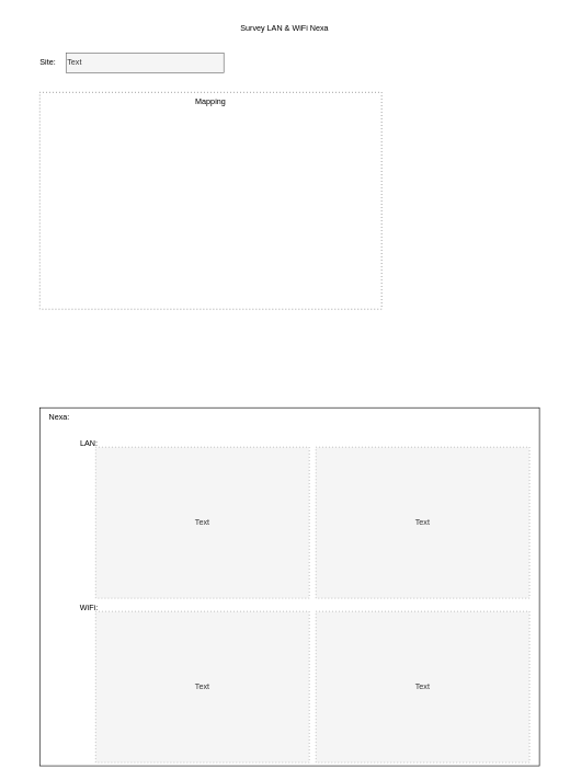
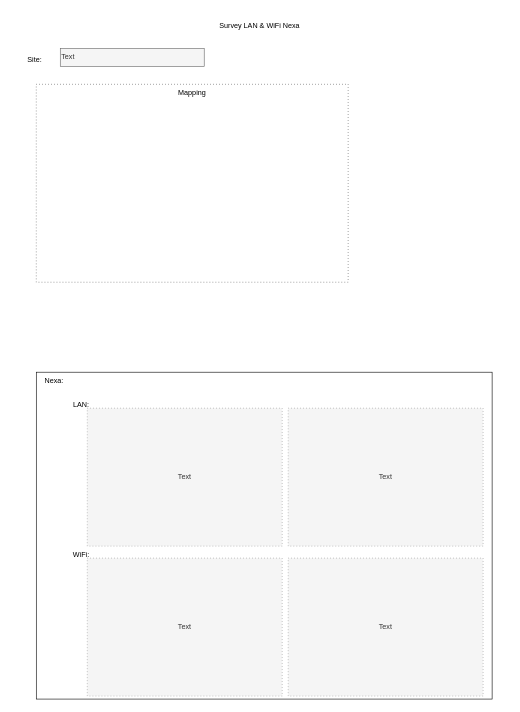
  <mxCell id="0" />
  <mxCell id="1" parent="0" />
  <mxCell id="2" value="" style="rounded=0;whiteSpace=wrap;html=1;" vertex="1" parent="1"><mxGeometry x="60" y="620" width="760" height="545" as="geometry" /></mxCell>
  <mxCell id="3" value="Mapping" style="rounded=0;whiteSpace=wrap;html=1;fillColor=default;dashed=1;dashPattern=1 4;verticalAlign=top;" vertex="1" parent="1"><mxGeometry x="60" y="140" width="520" height="330" as="geometry" /></mxCell>
  <mxCell id="4" value="Survey LAN &amp;amp; WiFi Nexa" style="text;html=1;align=center;verticalAlign=middle;whiteSpace=wrap;rounded=0;fillColor=default;" vertex="1" parent="1"><mxGeometry x="20" y="20" width="825" height="45" as="geometry" /></mxCell>
- <mxCell id="5" value="Site:" style="text;html=1;align=center;verticalAlign=middle;whiteSpace=wrap;rounded=0;" vertex="1" parent="1"><mxGeometry x="60" y="80" width="25" height="30" as="geometry" /></mxCell>
+ <mxCell id="5" value="Site:" style="text;html=1;align=center;verticalAlign=middle;whiteSpace=wrap;rounded=0;" vertex="1" parent="1"><mxGeometry x="45" y="85" width="25" height="30" as="geometry" /></mxCell>
  <mxCell id="6" value="Text" style="text;html=1;align=left;verticalAlign=middle;whiteSpace=wrap;rounded=0;fillColor=#f5f5f5;fontColor=#333333;strokeColor=#666666;" vertex="1" parent="1"><mxGeometry x="100" y="80" width="240" height="30" as="geometry" /></mxCell>
  <mxCell id="7" value="Nexa:" style="text;html=1;align=center;verticalAlign=middle;whiteSpace=wrap;rounded=0;" vertex="1" parent="1"><mxGeometry x="60" y="620" width="60" height="30" as="geometry" /></mxCell>
  <mxCell id="8" value="LAN:" style="text;html=1;align=center;verticalAlign=middle;whiteSpace=wrap;rounded=0;" vertex="1" parent="1"><mxGeometry x="120" y="660" width="30" height="30" as="geometry" /></mxCell>
  <mxCell id="9" value="Text" style="text;html=1;align=center;verticalAlign=middle;whiteSpace=wrap;rounded=0;fillColor=#f5f5f5;fontColor=#333333;strokeColor=#666666;dashed=1;dashPattern=1 4;" vertex="1" parent="1"><mxGeometry x="145" y="680" width="325" height="230" as="geometry" /></mxCell>
  <mxCell id="10" value="Text" style="text;html=1;align=center;verticalAlign=middle;whiteSpace=wrap;rounded=0;fillColor=#f5f5f5;fontColor=#333333;strokeColor=#666666;dashed=1;dashPattern=1 4;" vertex="1" parent="1"><mxGeometry x="480" y="680" width="325" height="230" as="geometry" /></mxCell>
  <mxCell id="11" value="WiFi:" style="text;html=1;align=center;verticalAlign=middle;whiteSpace=wrap;rounded=0;" vertex="1" parent="1"><mxGeometry x="120" y="910" width="30" height="30" as="geometry" /></mxCell>
  <mxCell id="12" value="Text" style="text;html=1;align=center;verticalAlign=middle;whiteSpace=wrap;rounded=0;fillColor=#f5f5f5;fontColor=#333333;strokeColor=#666666;dashed=1;dashPattern=1 4;" vertex="1" parent="1"><mxGeometry x="145" y="930" width="325" height="230" as="geometry" /></mxCell>
  <mxCell id="13" value="Text" style="text;html=1;align=center;verticalAlign=middle;whiteSpace=wrap;rounded=0;fillColor=#f5f5f5;fontColor=#333333;strokeColor=#666666;dashed=1;dashPattern=1 4;" vertex="1" parent="1"><mxGeometry x="480" y="930" width="325" height="230" as="geometry" /></mxCell>
